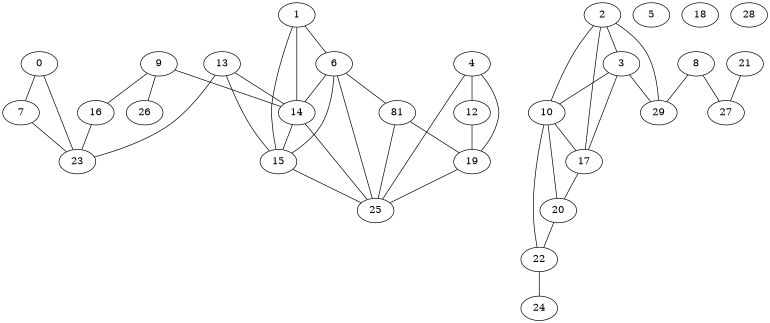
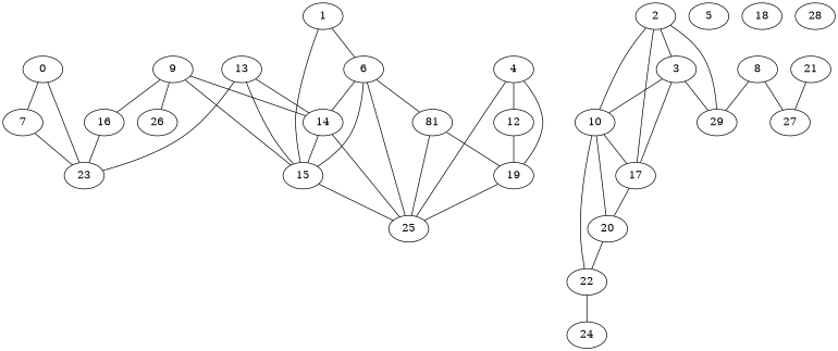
  graph {
    fontname="DejaVu Serif"
    node [fontname="DejaVu Serif"]
    edge [fontname="DejaVu Serif"]
    0
    7
    23
    1
    6
    14
    15
    25
    n9 [label=81]
    2
    3
    10
    17
    29
    20
    22
    4
    12
    19
    5
    8
    27
    9
    16
    26
    24
    13
    18
    21
    28
    0 -- 7
    0 -- 23
    7 -- 23
    1 -- 6
-   1 -- 14
    1 -- 15
    6 -- 14
    6 -- 15
    6 -- 25
    6 -- n9
    14 -- 15
    14 -- 25
    15 -- 25
    n9 -- 25
    n9 -- 19
    2 -- 3
    2 -- 10
    2 -- 17
    2 -- 29
    3 -- 10
    3 -- 17
    3 -- 29
    10 -- 17
    10 -- 20
    10 -- 22
    17 -- 20
    20 -- 22
    22 -- 24
    4 -- 25
    4 -- 12
    4 -- 19
    12 -- 19
    19 -- 25
    8 -- 29
    8 -- 27
    9 -- 14
+   9 -- 15
    9 -- 16
    9 -- 26
    16 -- 23
    13 -- 23
    13 -- 14
    13 -- 15
    21 -- 27
  }
